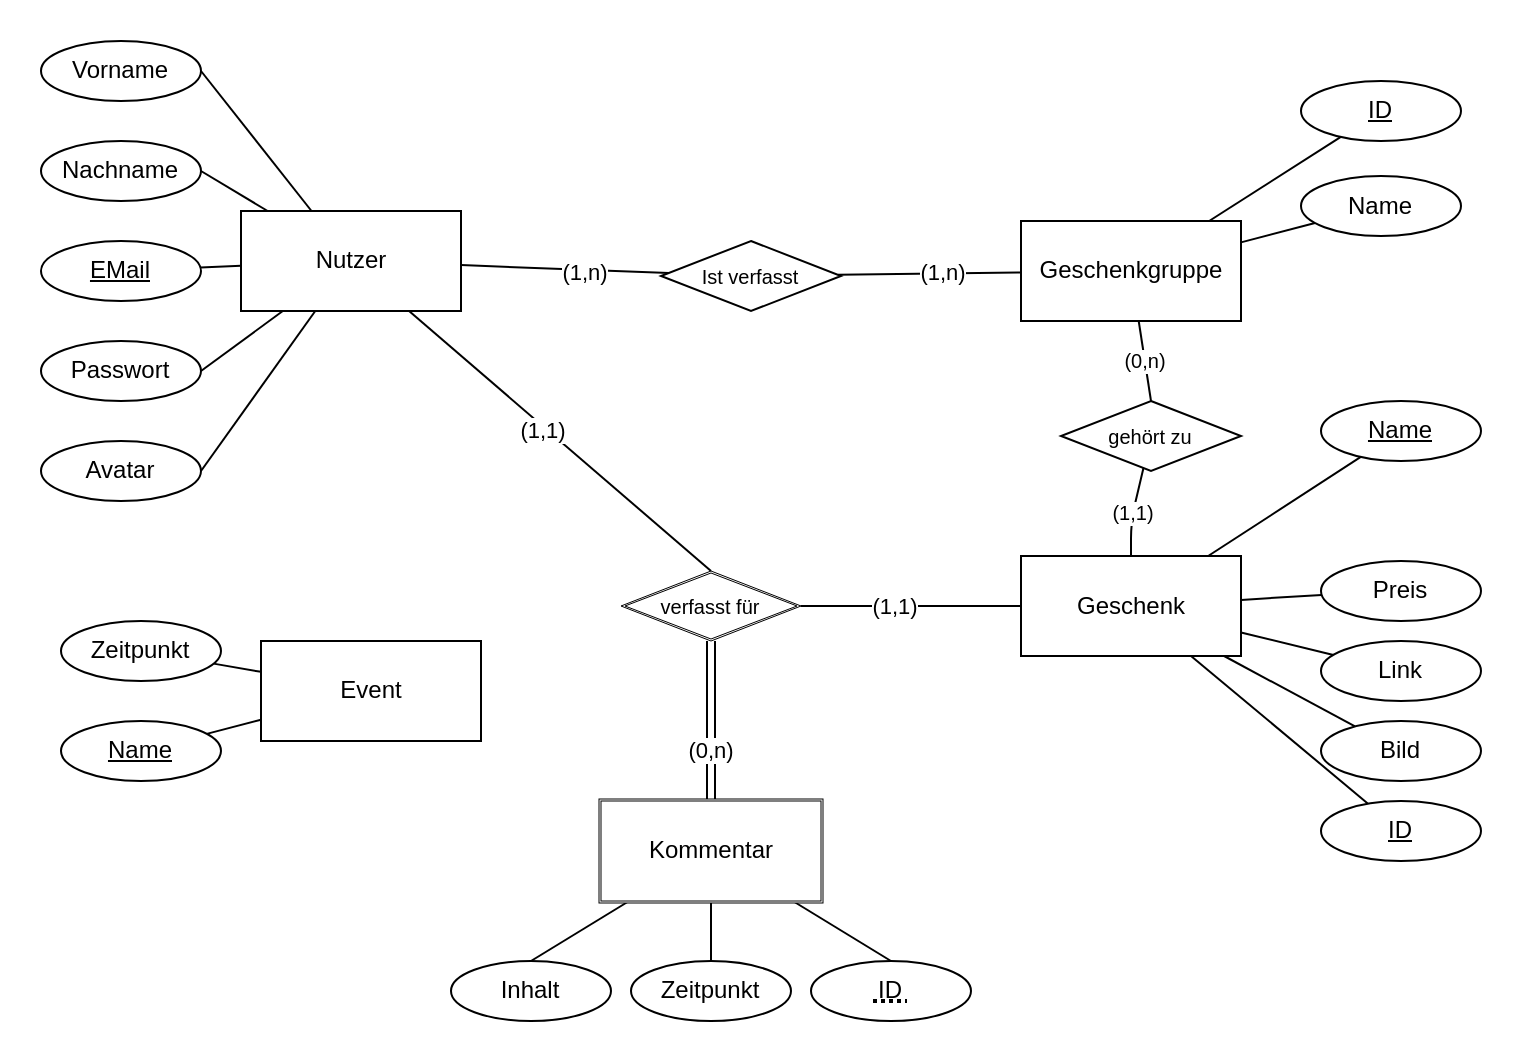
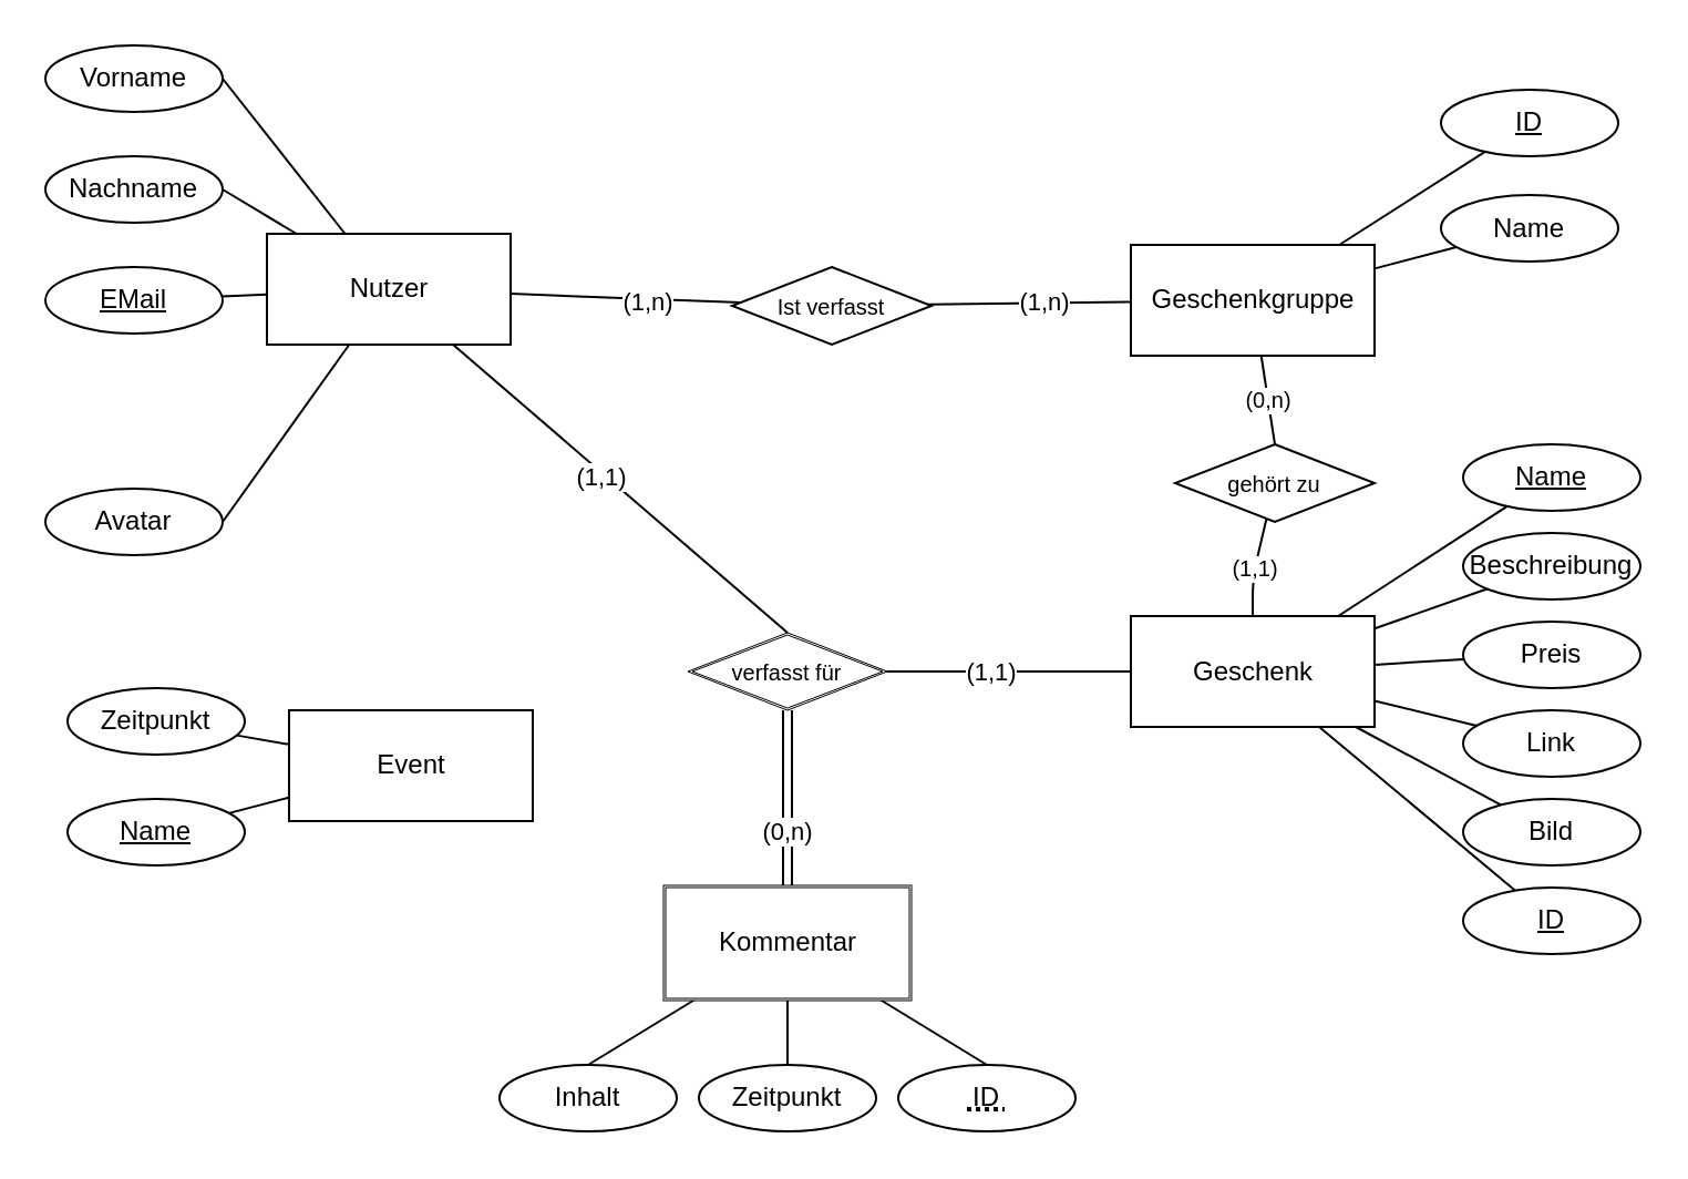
  <mxCell id="0" />
  <mxCell id="1" parent="0" />
  <mxCell id="2" style="edgeStyle=none;html=1;entryX=0.5;entryY=0;entryDx=0;entryDy=0;fontSize=10;endArrow=none;endFill=0;" parent="1" source="9" target="59" edge="1"><mxGeometry relative="1" as="geometry" /></mxCell>
  <mxCell id="3" value="(1,1)" style="edgeLabel;html=1;align=center;verticalAlign=middle;resizable=0;points=[];" vertex="1" connectable="0" parent="2"><mxGeometry x="-0.105" y="-2" relative="1" as="geometry"><mxPoint as="offset" /></mxGeometry></mxCell>
  <mxCell id="4" style="edgeStyle=none;html=1;fontSize=10;endArrow=none;endFill=0;" parent="1" source="9" target="12" edge="1"><mxGeometry relative="1" as="geometry" /></mxCell>
  <mxCell id="5" style="edgeStyle=none;html=1;entryX=1;entryY=0.5;entryDx=0;entryDy=0;fontSize=10;endArrow=none;endFill=0;" parent="1" source="9" target="11" edge="1"><mxGeometry relative="1" as="geometry" /></mxCell>
  <mxCell id="6" style="edgeStyle=none;html=1;entryX=1;entryY=0.5;entryDx=0;entryDy=0;fontSize=10;endArrow=none;endFill=0;" parent="1" source="9" target="10" edge="1"><mxGeometry relative="1" as="geometry" /></mxCell>
- <mxCell id="7" style="edgeStyle=none;html=1;entryX=1;entryY=0.5;entryDx=0;entryDy=0;fontSize=10;endArrow=none;endFill=0;" parent="1" source="9" target="13" edge="1"><mxGeometry relative="1" as="geometry" /></mxCell>
  <mxCell id="8" style="edgeStyle=none;html=1;entryX=1;entryY=0.5;entryDx=0;entryDy=0;fontSize=10;endArrow=none;endFill=0;" parent="1" source="9" target="14" edge="1"><mxGeometry relative="1" as="geometry" /></mxCell>
  <mxCell id="9" value="Nutzer" style="html=1;" parent="1" vertex="1"><mxGeometry x="120" y="105" width="110" height="50" as="geometry" /></mxCell>
  <mxCell id="10" value="Vorname" style="ellipse;whiteSpace=wrap;html=1;" parent="1" vertex="1"><mxGeometry x="20" y="20" width="80" height="30" as="geometry" /></mxCell>
  <mxCell id="11" value="Nachname" style="ellipse;whiteSpace=wrap;html=1;" parent="1" vertex="1"><mxGeometry x="20" y="70" width="80" height="30" as="geometry" /></mxCell>
  <mxCell id="12" value="&lt;u&gt;EMail&lt;/u&gt;" style="ellipse;whiteSpace=wrap;html=1;" parent="1" vertex="1"><mxGeometry x="20" y="120" width="80" height="30" as="geometry" /></mxCell>
- <mxCell id="13" value="Passwort" style="ellipse;whiteSpace=wrap;html=1;" parent="1" vertex="1"><mxGeometry x="20" y="170" width="80" height="30" as="geometry" /></mxCell>
  <mxCell id="14" value="Avatar" style="ellipse;whiteSpace=wrap;html=1;" parent="1" vertex="1"><mxGeometry x="20" y="220" width="80" height="30" as="geometry" /></mxCell>
  <mxCell id="15" value="(0,n)" style="edgeStyle=none;html=1;entryX=0.5;entryY=0;entryDx=0;entryDy=0;fontSize=10;endArrow=none;endFill=0;" parent="1" source="16" target="47" edge="1"><mxGeometry relative="1" as="geometry" /></mxCell>
  <mxCell id="16" value="Geschenkgruppe" style="html=1;" parent="1" vertex="1"><mxGeometry x="510" y="110" width="110" height="50" as="geometry" /></mxCell>
  <mxCell id="17" style="edgeStyle=none;html=1;fontSize=10;endArrow=none;endFill=0;" parent="1" source="18" target="16" edge="1"><mxGeometry relative="1" as="geometry" /></mxCell>
  <mxCell id="18" value="&lt;u&gt;ID&lt;/u&gt;" style="ellipse;whiteSpace=wrap;html=1;" parent="1" vertex="1"><mxGeometry x="650" y="40" width="80" height="30" as="geometry" /></mxCell>
  <mxCell id="19" style="edgeStyle=none;html=1;fontSize=10;endArrow=none;endFill=0;" parent="1" source="23" target="16" edge="1"><mxGeometry relative="1" as="geometry" /></mxCell>
  <mxCell id="20" value="(1,n)" style="edgeLabel;html=1;align=center;verticalAlign=middle;resizable=0;points=[];" vertex="1" connectable="0" parent="19"><mxGeometry x="0.135" y="1" relative="1" as="geometry"><mxPoint as="offset" /></mxGeometry></mxCell>
  <mxCell id="21" style="edgeStyle=none;html=1;fontSize=10;endArrow=none;endFill=0;" parent="1" source="23" target="9" edge="1"><mxGeometry relative="1" as="geometry" /></mxCell>
  <mxCell id="22" value="(1,n)" style="edgeLabel;html=1;align=center;verticalAlign=middle;resizable=0;points=[];" vertex="1" connectable="0" parent="21"><mxGeometry x="-0.201" y="1" relative="1" as="geometry"><mxPoint as="offset" /></mxGeometry></mxCell>
  <mxCell id="23" value="&lt;font style=&quot;font-size: 10px;&quot;&gt;Ist verfasst&lt;/font&gt;" style="rhombus;whiteSpace=wrap;html=1;" parent="1" vertex="1"><mxGeometry x="330" y="120" width="90" height="35" as="geometry" /></mxCell>
  <mxCell id="24" style="edgeStyle=none;html=1;entryX=1;entryY=0.5;entryDx=0;entryDy=0;fontSize=10;endArrow=none;endFill=0;" parent="1" source="26" target="59" edge="1"><mxGeometry relative="1" as="geometry" /></mxCell>
  <mxCell id="25" value="(1,1)" style="edgeLabel;html=1;align=center;verticalAlign=middle;resizable=0;points=[];" vertex="1" connectable="0" parent="24"><mxGeometry x="0.155" relative="1" as="geometry"><mxPoint as="offset" /></mxGeometry></mxCell>
  <mxCell id="26" value="Geschenk" style="html=1;" parent="1" vertex="1"><mxGeometry x="510" y="277.5" width="110" height="50" as="geometry" /></mxCell>
  <mxCell id="27" style="edgeStyle=none;html=1;fontSize=10;endArrow=none;endFill=0;" parent="1" source="28" target="26" edge="1"><mxGeometry relative="1" as="geometry" /></mxCell>
  <mxCell id="28" value="&lt;u&gt;Name&lt;/u&gt;" style="ellipse;whiteSpace=wrap;html=1;" parent="1" vertex="1"><mxGeometry x="660" y="200" width="80" height="30" as="geometry" /></mxCell>
+ <mxCell id="29" style="edgeStyle=none;html=1;fontSize=10;endArrow=none;endFill=0;" parent="1" source="30" target="26" edge="1"><mxGeometry relative="1" as="geometry" /></mxCell>
+ <mxCell id="30" value="Beschreibung" style="ellipse;whiteSpace=wrap;html=1;" parent="1" vertex="1"><mxGeometry x="660" y="240" width="80" height="30" as="geometry" /></mxCell>
  <mxCell id="31" style="edgeStyle=none;html=1;fontSize=10;endArrow=none;endFill=0;" parent="1" source="32" target="26" edge="1"><mxGeometry relative="1" as="geometry" /></mxCell>
  <mxCell id="32" value="Preis" style="ellipse;whiteSpace=wrap;html=1;" parent="1" vertex="1"><mxGeometry x="660" y="280" width="80" height="30" as="geometry" /></mxCell>
  <mxCell id="33" style="edgeStyle=none;html=1;fontSize=10;endArrow=none;endFill=0;" parent="1" source="34" target="26" edge="1"><mxGeometry relative="1" as="geometry" /></mxCell>
  <mxCell id="34" value="Link" style="ellipse;whiteSpace=wrap;html=1;" parent="1" vertex="1"><mxGeometry x="660" y="320" width="80" height="30" as="geometry" /></mxCell>
  <mxCell id="35" style="edgeStyle=none;html=1;fontSize=10;endArrow=none;endFill=0;" parent="1" source="36" target="26" edge="1"><mxGeometry relative="1" as="geometry" /></mxCell>
  <mxCell id="36" value="Bild" style="ellipse;whiteSpace=wrap;html=1;" parent="1" vertex="1"><mxGeometry x="660" y="360" width="80" height="30" as="geometry" /></mxCell>
  <mxCell id="37" style="edgeStyle=none;html=1;entryX=0.5;entryY=1;entryDx=0;entryDy=0;fontSize=10;endArrow=none;endFill=0;shape=link;" parent="1" source="57" target="59" edge="1"><mxGeometry relative="1" as="geometry" /></mxCell>
  <mxCell id="38" value="(0,n)" style="edgeLabel;html=1;align=center;verticalAlign=middle;resizable=0;points=[];" vertex="1" connectable="0" parent="37"><mxGeometry x="-0.357" y="1" relative="1" as="geometry"><mxPoint as="offset" /></mxGeometry></mxCell>
  <mxCell id="39" style="edgeStyle=none;html=1;entryX=0.5;entryY=0;entryDx=0;entryDy=0;fontSize=10;endArrow=none;endFill=0;" parent="1" source="57" target="62" edge="1"><mxGeometry relative="1" as="geometry" /></mxCell>
  <mxCell id="40" style="edgeStyle=none;html=1;entryX=0.5;entryY=0;entryDx=0;entryDy=0;fontSize=10;endArrow=none;endFill=0;" parent="1" source="57" target="45" edge="1"><mxGeometry relative="1" as="geometry" /></mxCell>
  <mxCell id="41" style="edgeStyle=none;html=1;entryX=0.5;entryY=0;entryDx=0;entryDy=0;fontSize=10;endArrow=none;endFill=0;" parent="1" source="57" target="44" edge="1"><mxGeometry relative="1" as="geometry" /></mxCell>
  <mxCell id="42" style="edgeStyle=none;html=1;fontSize=10;endArrow=none;endFill=0;" parent="1" source="43" target="26" edge="1"><mxGeometry relative="1" as="geometry" /></mxCell>
  <mxCell id="43" value="&lt;u&gt;ID&lt;/u&gt;" style="ellipse;whiteSpace=wrap;html=1;" parent="1" vertex="1"><mxGeometry x="660" y="400" width="80" height="30" as="geometry" /></mxCell>
  <mxCell id="44" value="Inhalt" style="ellipse;whiteSpace=wrap;html=1;" parent="1" vertex="1"><mxGeometry x="225" y="480" width="80" height="30" as="geometry" /></mxCell>
  <mxCell id="45" value="Zeitpunkt" style="ellipse;whiteSpace=wrap;html=1;" parent="1" vertex="1"><mxGeometry x="315" y="480" width="80" height="30" as="geometry" /></mxCell>
  <mxCell id="46" value="(1,1)" style="edgeStyle=none;html=1;fontSize=10;endArrow=none;endFill=0;" parent="1" source="47" target="26" edge="1"><mxGeometry x="0.011" relative="1" as="geometry"><Array as="points"><mxPoint x="565" y="260" /></Array><mxPoint as="offset" /></mxGeometry></mxCell>
  <mxCell id="47" value="&lt;font style=&quot;font-size: 10px;&quot;&gt;gehört zu&lt;/font&gt;" style="rhombus;whiteSpace=wrap;html=1;" parent="1" vertex="1"><mxGeometry x="530" y="200" width="90" height="35" as="geometry" /></mxCell>
  <mxCell id="48" style="edgeStyle=none;html=1;fontSize=10;endArrow=none;endFill=0;" parent="1" source="50" target="51" edge="1"><mxGeometry relative="1" as="geometry" /></mxCell>
  <mxCell id="49" style="edgeStyle=none;html=1;fontSize=10;endArrow=none;endFill=0;" parent="1" source="50" target="52" edge="1"><mxGeometry relative="1" as="geometry" /></mxCell>
  <mxCell id="50" value="Event" style="html=1;" parent="1" vertex="1"><mxGeometry x="130" y="320" width="110" height="50" as="geometry" /></mxCell>
  <mxCell id="51" value="Zeitpunkt" style="ellipse;whiteSpace=wrap;html=1;" parent="1" vertex="1"><mxGeometry x="30" y="310" width="80" height="30" as="geometry" /></mxCell>
  <mxCell id="52" value="&lt;u&gt;Name&lt;/u&gt;" style="ellipse;whiteSpace=wrap;html=1;" parent="1" vertex="1"><mxGeometry x="30" y="360" width="80" height="30" as="geometry" /></mxCell>
  <mxCell id="53" style="edgeStyle=none;html=1;endArrow=none;endFill=0;" edge="1" parent="1" source="54" target="16"><mxGeometry relative="1" as="geometry" /></mxCell>
  <mxCell id="54" value="Name" style="ellipse;whiteSpace=wrap;html=1;" vertex="1" parent="1"><mxGeometry x="650" y="87.5" width="80" height="30" as="geometry" /></mxCell>
  <mxCell id="55" value="" style="group" vertex="1" connectable="0" parent="1"><mxGeometry x="299" y="399" width="112" height="52" as="geometry" /></mxCell>
  <mxCell id="56" value="Kommentar" style="html=1;strokeColor=default;perimeterSpacing=0;strokeWidth=0.5;shadow=0;rounded=0;glass=0;backgroundOutline=0;metaEdit=0;dropTarget=0;fixDash=0;" vertex="1" parent="55"><mxGeometry width="112" height="52" as="geometry" /></mxCell>
  <mxCell id="57" value="Kommentar" style="html=1;strokeColor=default;perimeterSpacing=0;strokeWidth=0.5;shadow=0;rounded=0;glass=0;backgroundOutline=0;metaEdit=0;dropTarget=0;fixDash=0;" parent="55" vertex="1"><mxGeometry x="1" y="1" width="110" height="50" as="geometry" /></mxCell>
  <mxCell id="58" value="" style="group" vertex="1" connectable="0" parent="1"><mxGeometry x="310" y="285" width="90" height="35" as="geometry" /></mxCell>
  <mxCell id="59" value="&lt;font style=&quot;font-size: 10px;&quot;&gt;verfasst für&lt;/font&gt;" style="rhombus;whiteSpace=wrap;html=1;strokeWidth=0.5;" parent="58" vertex="1"><mxGeometry width="90" height="35" as="geometry" /></mxCell>
  <mxCell id="60" value="&lt;font style=&quot;font-size: 10px;&quot;&gt;verfasst für&lt;/font&gt;" style="rhombus;whiteSpace=wrap;html=1;strokeWidth=0.5;" vertex="1" parent="58"><mxGeometry x="2" y="1" width="86" height="33" as="geometry" /></mxCell>
  <mxCell id="61" value="" style="group" vertex="1" connectable="0" parent="1"><mxGeometry x="405" y="480" width="80" height="30" as="geometry" /></mxCell>
  <mxCell id="62" value="ID" style="ellipse;whiteSpace=wrap;html=1;" parent="61" vertex="1"><mxGeometry width="80" height="30" as="geometry" /></mxCell>
  <mxCell id="63" value="" style="endArrow=none;dashed=1;html=1;strokeWidth=2;dashPattern=1 1;" edge="1" parent="61"><mxGeometry width="50" height="50" relative="1" as="geometry"><mxPoint x="31" y="20" as="sourcePoint" /><mxPoint x="48" y="20" as="targetPoint" /></mxGeometry></mxCell>
